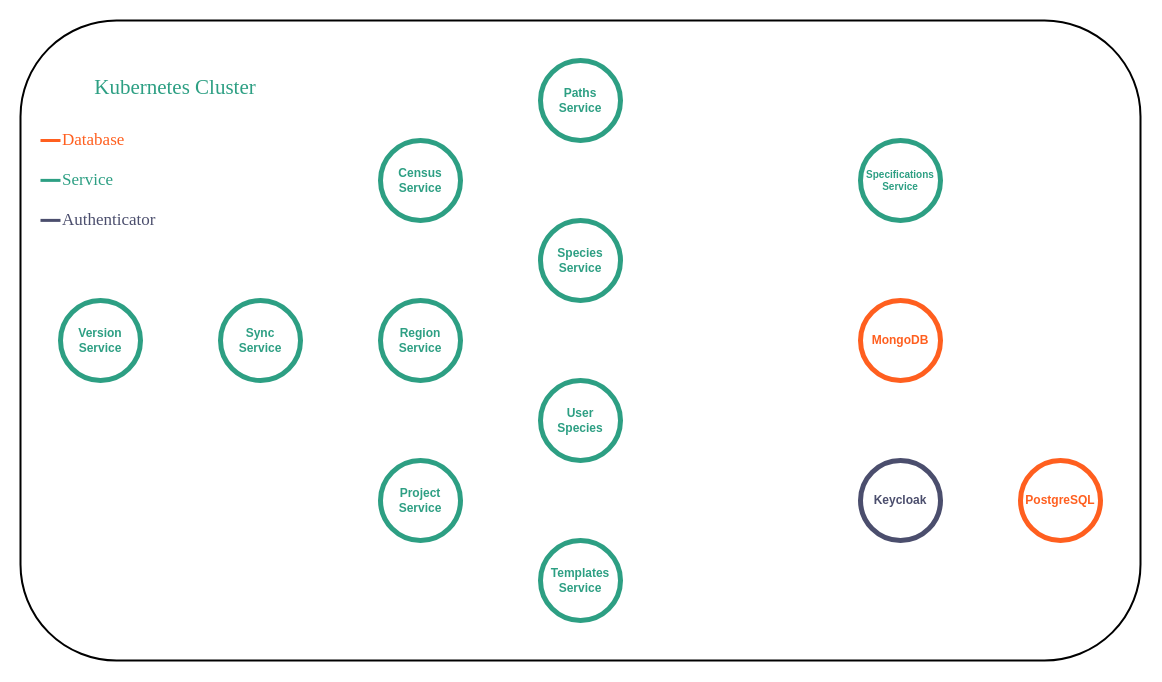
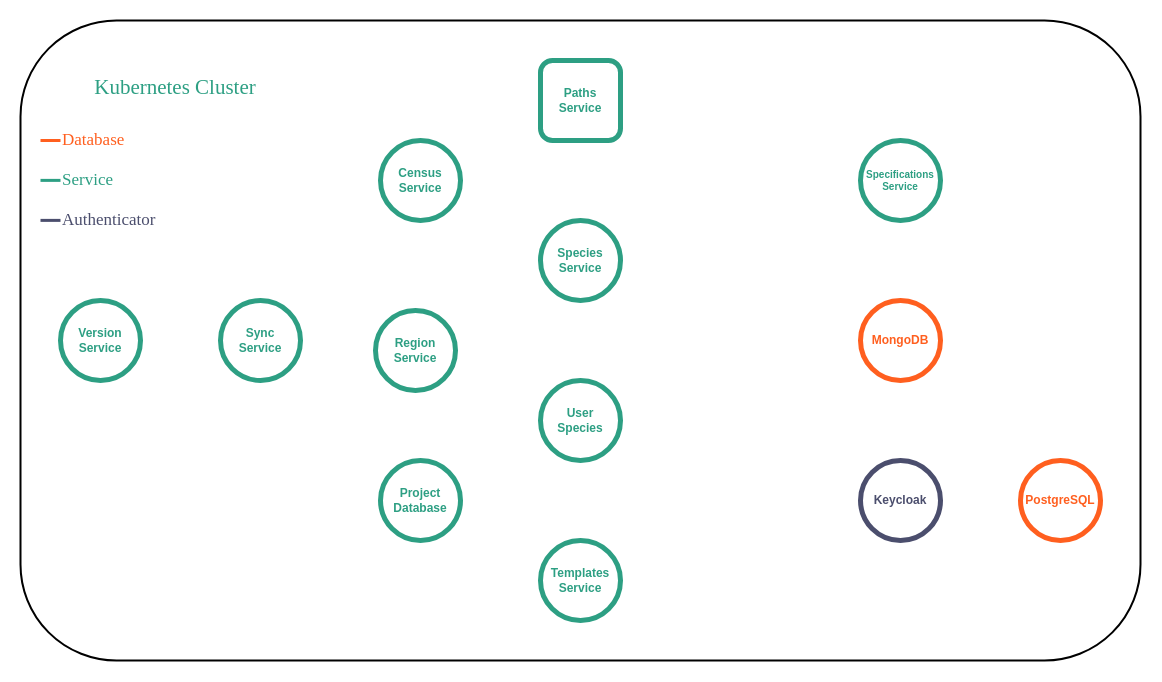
  <mxCell id="0" />
  <mxCell id="1" parent="0" />
  <mxCell id="2" value="" style="rounded=1;whiteSpace=wrap;html=1;fillColor=none;strokeWidth=2;connectable=0;allowArrows=0;" parent="1" vertex="1"><mxGeometry x="20" y="20" width="1120" height="640" as="geometry" /></mxCell>
  <mxCell id="3" value="&lt;font color=&quot;#2d9f83&quot;&gt;&lt;span style=&quot;font-size: 21px&quot;&gt;Kubernetes Cluster&lt;/span&gt;&lt;br&gt;&lt;span style=&quot;font-size: 21px&quot;&gt;&amp;nbsp;&lt;/span&gt;&lt;br&gt;&lt;/font&gt;" style="text;html=1;strokeColor=none;fillColor=none;align=center;verticalAlign=middle;whiteSpace=wrap;rounded=0;strokeWidth=2;fontFamily=Comfortaa;fontSource=https%3A%2F%2Ffonts.googleapis.com%2Fcss%3Ffamily%3DComfortaa;" parent="1" vertex="1"><mxGeometry x="60" y="60" width="230" height="80" as="geometry" /></mxCell>
- <mxCell id="4" value="&lt;b&gt;Region&lt;br&gt;Service&lt;/b&gt;" style="ellipse;whiteSpace=wrap;html=1;aspect=fixed;strokeWidth=5;fillColor=none;fontColor=#2D9F83;strokeColor=#2D9F83;" parent="1" vertex="1"><mxGeometry x="380" y="300" width="80" height="80" as="geometry" /></mxCell>
+ <mxCell id="4" value="&lt;b&gt;Region&lt;br&gt;Service&lt;/b&gt;" style="ellipse;whiteSpace=wrap;html=1;aspect=fixed;strokeWidth=5;fillColor=none;fontColor=#2D9F83;strokeColor=#2D9F83;" parent="1" vertex="1"><mxGeometry x="375" y="310" width="80" height="80" as="geometry" /></mxCell>
  <mxCell id="5" value="&lt;b&gt;Census Service&lt;/b&gt;" style="ellipse;whiteSpace=wrap;html=1;aspect=fixed;strokeWidth=5;fillColor=none;fontColor=#2D9F83;strokeColor=#2D9F83;" parent="1" vertex="1"><mxGeometry x="380" y="140" width="80" height="80" as="geometry" /></mxCell>
  <mxCell id="6" value="&lt;b&gt;Species Service&lt;/b&gt;" style="ellipse;whiteSpace=wrap;html=1;aspect=fixed;strokeWidth=5;fillColor=none;fontColor=#2D9F83;strokeColor=#2D9F83;" parent="1" vertex="1"><mxGeometry x="540" y="220" width="80" height="80" as="geometry" /></mxCell>
  <mxCell id="7" value="&lt;b&gt;Sync&lt;br&gt;Service&lt;/b&gt;" style="ellipse;whiteSpace=wrap;html=1;aspect=fixed;strokeWidth=5;fillColor=none;fontColor=#2D9F83;strokeColor=#2D9F83;" parent="1" vertex="1"><mxGeometry x="220" y="300" width="80" height="80" as="geometry" /></mxCell>
  <mxCell id="8" value="&lt;b&gt;Templates Service&lt;/b&gt;" style="ellipse;whiteSpace=wrap;html=1;aspect=fixed;strokeWidth=5;fillColor=none;fontColor=#2D9F83;strokeColor=#2D9F83;" parent="1" vertex="1"><mxGeometry x="540" y="540" width="80" height="80" as="geometry" /></mxCell>
- <mxCell id="9" value="&lt;b&gt;Project Service&lt;/b&gt;" style="ellipse;whiteSpace=wrap;html=1;aspect=fixed;strokeWidth=5;fillColor=none;fontColor=#2D9F83;strokeColor=#2D9F83;" parent="1" vertex="1"><mxGeometry x="380" y="460" width="80" height="80" as="geometry" /></mxCell>
- <mxCell id="10" value="&lt;b&gt;Paths Service&lt;/b&gt;" style="ellipse;whiteSpace=wrap;html=1;aspect=fixed;strokeWidth=5;fillColor=none;fontColor=#2D9F83;strokeColor=#2D9F83;" parent="1" vertex="1"><mxGeometry x="540" y="60" width="80" height="80" as="geometry" /></mxCell>
+ <mxCell id="9" value="&lt;b&gt;Project Database&lt;/b&gt;" style="ellipse;whiteSpace=wrap;html=1;aspect=fixed;strokeWidth=5;fillColor=none;fontColor=#2D9F83;strokeColor=#2D9F83;" parent="1" vertex="1"><mxGeometry x="380" y="460" width="80" height="80" as="geometry" /></mxCell>
+ <mxCell id="10" value="&lt;b&gt;Paths Service&lt;/b&gt;" style="whiteSpace=wrap;html=1;aspect=fixed;strokeWidth=5;fillColor=none;fontColor=#2D9F83;strokeColor=#2D9F83;rounded=1;" parent="1" vertex="1"><mxGeometry x="540" y="60" width="80" height="80" as="geometry" /></mxCell>
  <mxCell id="11" value="&lt;b&gt;User&lt;br&gt;Species&lt;br&gt;&lt;/b&gt;" style="ellipse;whiteSpace=wrap;html=1;aspect=fixed;strokeWidth=5;fillColor=none;fontColor=#2D9F83;strokeColor=#2D9F83;" parent="1" vertex="1"><mxGeometry x="540" y="380" width="80" height="80" as="geometry" /></mxCell>
  <mxCell id="12" value="&lt;b&gt;Version&lt;br&gt;Service&lt;br&gt;&lt;/b&gt;" style="ellipse;whiteSpace=wrap;html=1;aspect=fixed;strokeWidth=5;fillColor=none;fontColor=#2D9F83;strokeColor=#2D9F83;" parent="1" vertex="1"><mxGeometry x="60" y="300" width="80" height="80" as="geometry" /></mxCell>
  <mxCell id="13" value="&lt;b&gt;Keycloak&lt;/b&gt;" style="ellipse;whiteSpace=wrap;html=1;aspect=fixed;strokeWidth=5;fillColor=none;strokeColor=#4B4E6D;fontColor=#4B4E6D;" parent="1" vertex="1"><mxGeometry x="860" y="460" width="80" height="80" as="geometry" /></mxCell>
  <mxCell id="14" value="&lt;b&gt;MongoDB&lt;/b&gt;" style="ellipse;whiteSpace=wrap;html=1;aspect=fixed;strokeWidth=5;fillColor=none;fontColor=#FF5F1F;strokeColor=#FF5F1F;" parent="1" vertex="1"><mxGeometry x="860" y="300" width="80" height="80" as="geometry" /></mxCell>
  <mxCell id="15" value="&lt;b&gt;PostgreSQL&lt;/b&gt;" style="ellipse;whiteSpace=wrap;html=1;aspect=fixed;strokeWidth=5;fillColor=none;strokeColor=#FF5F1F;fontColor=#FF5F1F;" parent="1" vertex="1"><mxGeometry x="1020" y="460" width="80" height="80" as="geometry" /></mxCell>
  <mxCell id="16" value="&lt;b style=&quot;font-size: 10px;&quot;&gt;Specifications&lt;br style=&quot;font-size: 10px;&quot;&gt;Service&lt;br style=&quot;font-size: 10px;&quot;&gt;&lt;/b&gt;" style="ellipse;whiteSpace=wrap;html=1;aspect=fixed;strokeWidth=5;fillColor=none;fontSize=10;strokeColor=#2D9F83;fontColor=#2D9F83;" parent="1" vertex="1"><mxGeometry x="860" y="140" width="80" height="80" as="geometry" /></mxCell>
  <mxCell id="17" value="Database" style="text;html=1;strokeColor=none;fillColor=none;align=left;verticalAlign=middle;whiteSpace=wrap;rounded=0;labelBackgroundColor=none;comic=0;sketch=0;fontFamily=Comfortaa;fontSource=https%3A%2F%2Ffonts.googleapis.com%2Fcss%3Ffamily%3DComfortaa;fontSize=17;fontColor=#FF5F1F;" vertex="1" parent="1"><mxGeometry x="60" y="130" width="100" height="20" as="geometry" /></mxCell>
  <mxCell id="18" value="" style="endArrow=none;html=1;fontFamily=Comfortaa;fontSource=https%3A%2F%2Ffonts.googleapis.com%2Fcss%3Ffamily%3DComfortaa;fontSize=23;fontColor=#FF5F1F;strokeWidth=3;entryX=0;entryY=1;entryDx=0;entryDy=0;strokeColor=#FF5F1F;" edge="1" parent="1"><mxGeometry width="50" height="50" relative="1" as="geometry"><mxPoint x="40" y="140" as="sourcePoint" /><mxPoint x="60" y="140" as="targetPoint" /></mxGeometry></mxCell>
  <mxCell id="19" value="Service" style="text;html=1;strokeColor=none;fillColor=none;align=left;verticalAlign=middle;whiteSpace=wrap;rounded=0;labelBackgroundColor=none;comic=0;sketch=0;fontFamily=Comfortaa;fontSource=https%3A%2F%2Ffonts.googleapis.com%2Fcss%3Ffamily%3DComfortaa;fontSize=17;fontColor=#2D9F83;" vertex="1" parent="1"><mxGeometry x="60" y="170" width="100" height="20" as="geometry" /></mxCell>
  <mxCell id="20" value="" style="endArrow=none;html=1;fontFamily=Comfortaa;fontSource=https%3A%2F%2Ffonts.googleapis.com%2Fcss%3Ffamily%3DComfortaa;fontSize=23;strokeWidth=3;entryX=0;entryY=1;entryDx=0;entryDy=0;fontColor=#2D9F83;strokeColor=#2D9F83;" edge="1" parent="1"><mxGeometry width="50" height="50" relative="1" as="geometry"><mxPoint x="40" y="179.88" as="sourcePoint" /><mxPoint x="60" y="179.88" as="targetPoint" /><Array as="points"><mxPoint x="40" y="180.12" /></Array></mxGeometry></mxCell>
  <mxCell id="21" value="&lt;font color=&quot;#4b4e6d&quot; style=&quot;font-size: 17px;&quot;&gt;Authenticator&lt;/font&gt;" style="text;html=1;strokeColor=none;fillColor=none;align=left;verticalAlign=middle;whiteSpace=wrap;rounded=0;labelBackgroundColor=none;comic=0;sketch=0;fontFamily=Comfortaa;fontSource=https%3A%2F%2Ffonts.googleapis.com%2Fcss%3Ffamily%3DComfortaa;fontSize=17;fontColor=#2D9F83;" vertex="1" parent="1"><mxGeometry x="60" y="210" width="130" height="20" as="geometry" /></mxCell>
  <mxCell id="22" value="" style="endArrow=none;html=1;fontFamily=Comfortaa;fontSource=https%3A%2F%2Ffonts.googleapis.com%2Fcss%3Ffamily%3DComfortaa;fontSize=23;strokeWidth=3;entryX=0;entryY=1;entryDx=0;entryDy=0;fontColor=#2D9F83;strokeColor=#4B4E6D;" edge="1" parent="1"><mxGeometry width="50" height="50" relative="1" as="geometry"><mxPoint x="40" y="219.88" as="sourcePoint" /><mxPoint x="60" y="219.88" as="targetPoint" /><Array as="points"><mxPoint x="40" y="220.12" /></Array></mxGeometry></mxCell>
